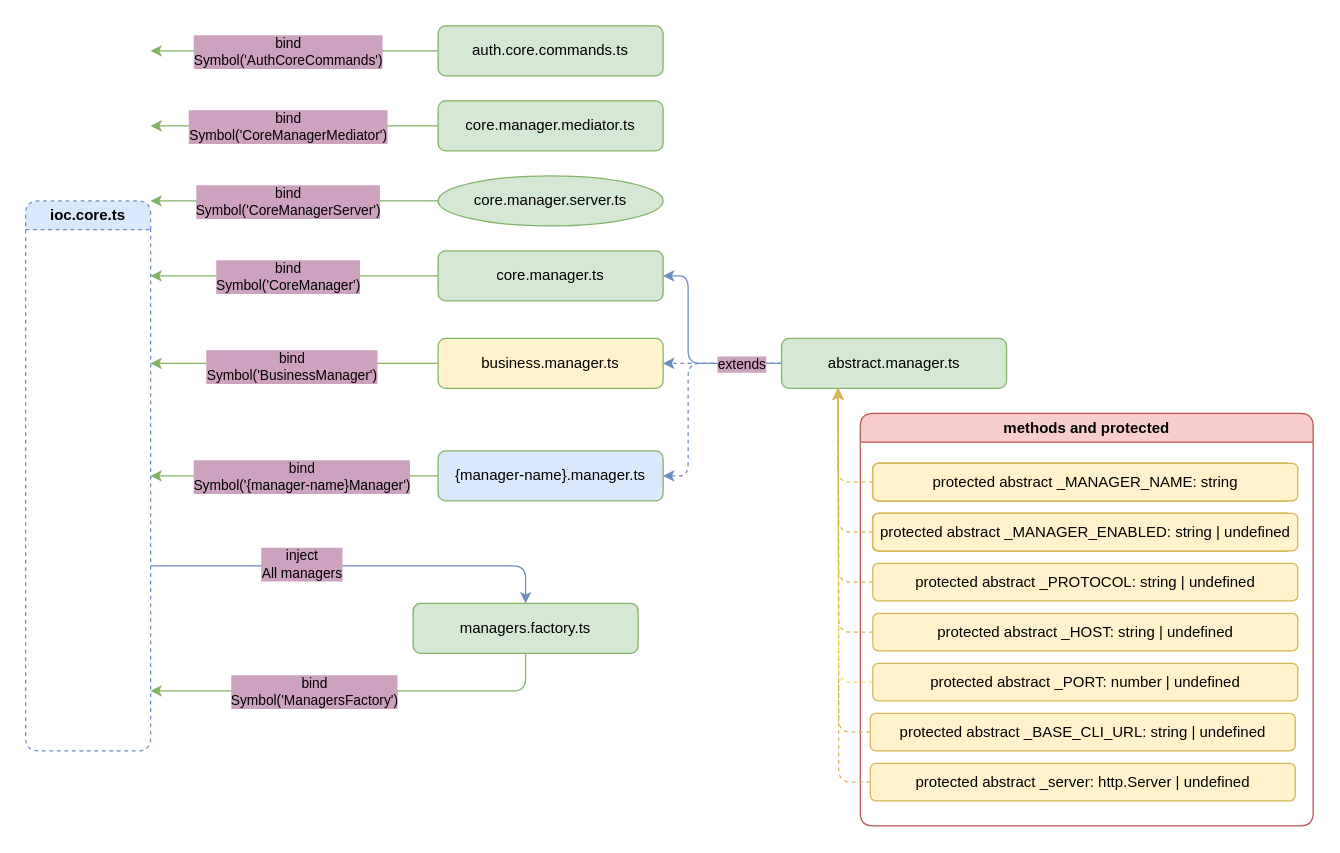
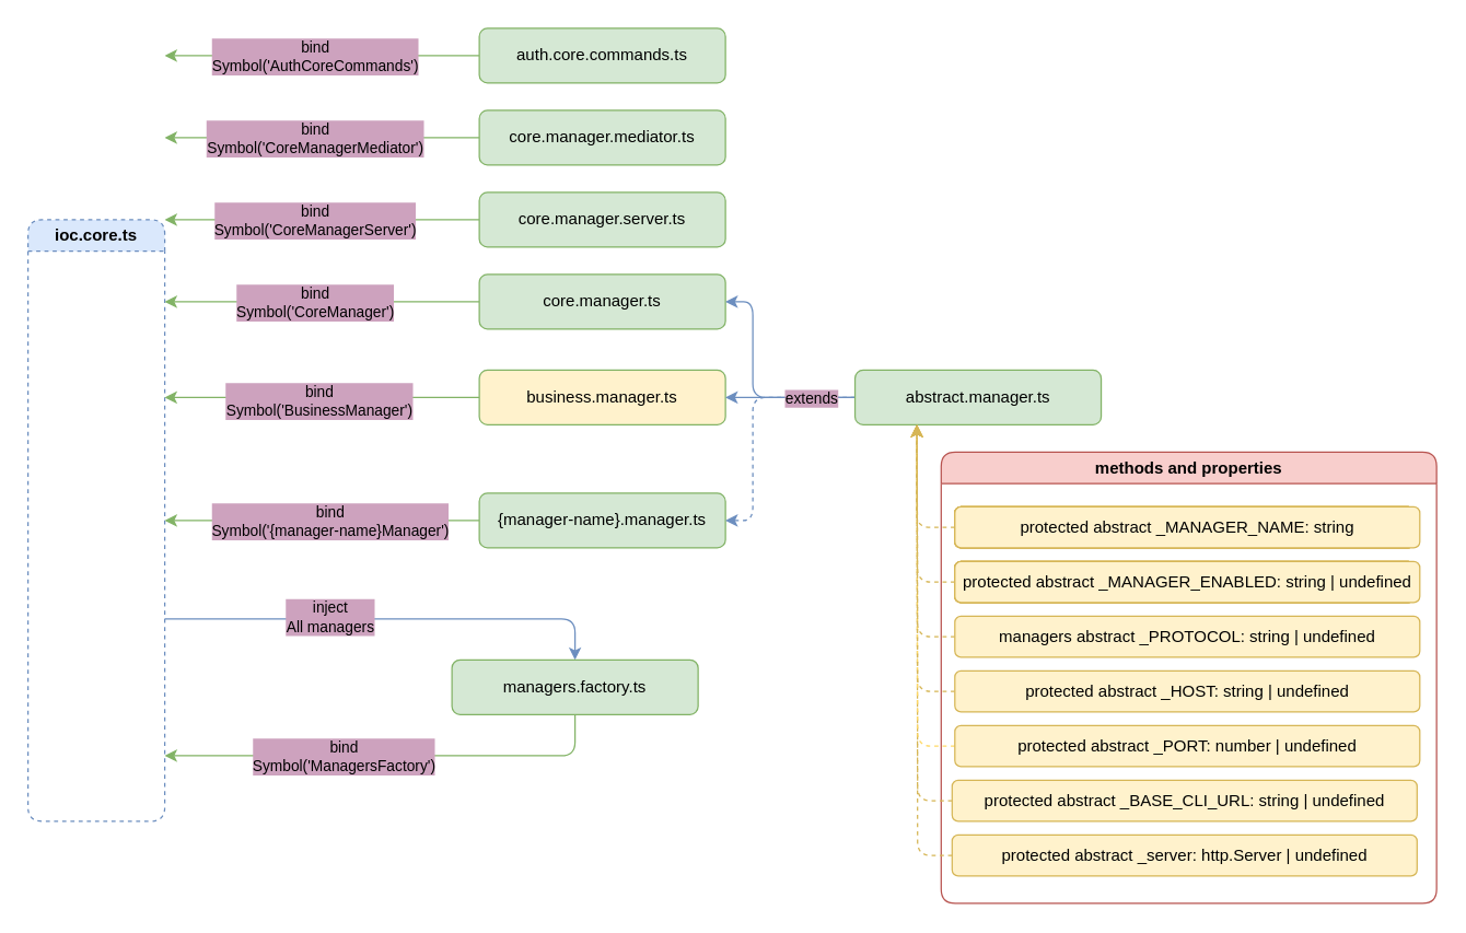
  <mxCell id="0" />
  <mxCell id="1" parent="0" />
  <mxCell id="2" value="ioc.core.ts" style="swimlane;whiteSpace=wrap;html=1;rounded=1;dashed=1;fillColor=#dae8fc;strokeColor=#6c8ebf;" vertex="1" parent="1"><mxGeometry x="20" y="160" width="100" height="440" as="geometry" /></mxCell>
  <mxCell id="3" style="edgeStyle=orthogonalEdgeStyle;rounded=0;orthogonalLoop=1;jettySize=auto;html=1;fillColor=#d5e8d4;strokeColor=#82b366;" edge="1" parent="1" source="5"><mxGeometry relative="1" as="geometry"><mxPoint x="120" y="220" as="targetPoint" /></mxGeometry></mxCell>
  <mxCell id="4" value="bind&lt;br&gt;Symbol('CoreManager')" style="edgeLabel;html=1;align=center;verticalAlign=middle;resizable=0;points=[];labelBackgroundColor=#CDA2BE;" vertex="1" connectable="0" parent="3"><mxGeometry x="-0.066" relative="1" as="geometry"><mxPoint x="-13" as="offset" /></mxGeometry></mxCell>
  <mxCell id="5" value="core.manager.ts" style="rounded=1;whiteSpace=wrap;html=1;fillColor=#d5e8d4;strokeColor=#82b366;" vertex="1" parent="1"><mxGeometry x="350" y="200" width="180" height="40" as="geometry" /></mxCell>
  <mxCell id="6" style="edgeStyle=orthogonalEdgeStyle;rounded=0;orthogonalLoop=1;jettySize=auto;html=1;exitX=0;exitY=0.5;exitDx=0;exitDy=0;fillColor=#d5e8d4;strokeColor=#82b366;" edge="1" parent="1" source="7"><mxGeometry relative="1" as="geometry"><mxPoint x="120" y="290" as="targetPoint" /></mxGeometry></mxCell>
  <mxCell id="7" value="business.manager.ts" style="rounded=1;whiteSpace=wrap;html=1;fillColor=#fff2cc;strokeColor=#82b366;" vertex="1" parent="1"><mxGeometry x="350" y="270" width="180" height="40" as="geometry" /></mxCell>
  <mxCell id="8" style="edgeStyle=orthogonalEdgeStyle;rounded=0;orthogonalLoop=1;jettySize=auto;html=1;fillColor=#d5e8d4;strokeColor=#82b366;" edge="1" parent="1" source="10"><mxGeometry relative="1" as="geometry"><mxPoint x="120" y="380" as="targetPoint" /><Array as="points"><mxPoint x="240" y="380" /><mxPoint x="240" y="380" /></Array></mxGeometry></mxCell>
  <mxCell id="9" value="bind&lt;br&gt;Symbol('{manager-name}Manager')" style="edgeLabel;html=1;align=center;verticalAlign=middle;resizable=0;points=[];labelBackgroundColor=#CDA2BE;" vertex="1" connectable="0" parent="8"><mxGeometry x="0.083" y="-2" relative="1" as="geometry"><mxPoint x="15" y="2" as="offset" /></mxGeometry></mxCell>
- <mxCell id="10" value="{manager-name}.manager.ts" style="rounded=1;whiteSpace=wrap;html=1;fillColor=#dae8fc;strokeColor=#82b366;" vertex="1" parent="1"><mxGeometry x="350" y="360" width="180" height="40" as="geometry" /></mxCell>
+ <mxCell id="10" value="{manager-name}.manager.ts" style="rounded=1;whiteSpace=wrap;html=1;fillColor=#d5e8d4;strokeColor=#82b366;" vertex="1" parent="1"><mxGeometry x="350" y="360" width="180" height="40" as="geometry" /></mxCell>
  <mxCell id="11" value="bind&lt;br&gt;Symbol('BusinessManager')" style="edgeLabel;html=1;align=center;verticalAlign=middle;resizable=0;points=[];labelBackgroundColor=#CDA2BE;" vertex="1" connectable="0" parent="1"><mxGeometry x="229.997" y="210" as="geometry"><mxPoint x="3" y="82" as="offset" /></mxGeometry></mxCell>
  <mxCell id="12" style="edgeStyle=orthogonalEdgeStyle;rounded=1;orthogonalLoop=1;jettySize=auto;html=1;entryX=1;entryY=0.5;entryDx=0;entryDy=0;fillColor=#dae8fc;strokeColor=#6c8ebf;" edge="1" parent="1" source="16" target="5"><mxGeometry relative="1" as="geometry"><Array as="points"><mxPoint x="550" y="290" /><mxPoint x="550" y="220" /></Array></mxGeometry></mxCell>
- <mxCell id="13" style="edgeStyle=orthogonalEdgeStyle;rounded=1;orthogonalLoop=1;jettySize=auto;html=1;entryX=1;entryY=0.5;entryDx=0;entryDy=0;fillColor=#dae8fc;strokeColor=#6c8ebf;dashed=1;" edge="1" parent="1" source="16" target="7"><mxGeometry relative="1" as="geometry" /></mxCell>
+ <mxCell id="13" style="edgeStyle=orthogonalEdgeStyle;rounded=1;orthogonalLoop=1;jettySize=auto;html=1;entryX=1;entryY=0.5;entryDx=0;entryDy=0;fillColor=#dae8fc;strokeColor=#6c8ebf;" edge="1" parent="1" source="16" target="7"><mxGeometry relative="1" as="geometry" /></mxCell>
  <mxCell id="14" style="edgeStyle=orthogonalEdgeStyle;rounded=1;orthogonalLoop=1;jettySize=auto;html=1;entryX=1;entryY=0.5;entryDx=0;entryDy=0;fillColor=#dae8fc;strokeColor=#6c8ebf;dashed=1;" edge="1" parent="1" source="16" target="10"><mxGeometry relative="1" as="geometry"><Array as="points"><mxPoint x="550" y="290" /><mxPoint x="550" y="380" /></Array></mxGeometry></mxCell>
  <mxCell id="15" value="extends" style="edgeLabel;html=1;align=center;verticalAlign=middle;resizable=0;points=[];labelBackgroundColor=#CDA2BE;" vertex="1" connectable="0" parent="14"><mxGeometry x="-0.649" y="2" relative="1" as="geometry"><mxPoint y="-2" as="offset" /></mxGeometry></mxCell>
  <mxCell id="16" value="abstract.manager.ts" style="rounded=1;whiteSpace=wrap;html=1;fillColor=#d5e8d4;strokeColor=#82b366;" vertex="1" parent="1"><mxGeometry x="624.74" y="270" width="180" height="40" as="geometry" /></mxCell>
- <mxCell id="17" value="methods and protected" style="swimlane;whiteSpace=wrap;html=1;fillColor=#f8cecc;strokeColor=#b85450;rounded=1;" vertex="1" parent="1"><mxGeometry x="687.74" y="330" width="362.26" height="330" as="geometry" /></mxCell>
+ <mxCell id="17" value="methods and properties" style="swimlane;whiteSpace=wrap;html=1;fillColor=#f8cecc;strokeColor=#b85450;rounded=1;" vertex="1" parent="1"><mxGeometry x="687.74" y="330" width="362.26" height="330" as="geometry" /></mxCell>
  <mxCell id="18" value="protected abstract _MANAGER_NAME: string" style="rounded=1;whiteSpace=wrap;html=1;fillColor=#fff2cc;strokeColor=#d6b656;" vertex="1" parent="17"><mxGeometry x="10" y="40" width="336" height="30" as="geometry" /></mxCell>
  <mxCell id="19" value="protected abstract _MANAGER_ENABLED: string | undefined" style="rounded=1;whiteSpace=wrap;html=1;fillColor=#fff2cc;strokeColor=#d6b656;" vertex="1" parent="17"><mxGeometry x="10" y="80" width="336" height="30" as="geometry" /></mxCell>
  <mxCell id="20" value="protected abstract _MANAGER_NAME: string" style="rounded=1;whiteSpace=wrap;html=1;fillColor=#fff2cc;strokeColor=#d6b656;" vertex="1" parent="17"><mxGeometry x="10" y="40" width="336" height="30" as="geometry" /></mxCell>
  <mxCell id="21" value="protected abstract _MANAGER_ENABLED: string | undefined" style="rounded=1;whiteSpace=wrap;html=1;fillColor=#fff2cc;strokeColor=#d6b656;" vertex="1" parent="17"><mxGeometry x="10" y="80" width="336" height="30" as="geometry" /></mxCell>
  <mxCell id="22" value="protected abstract _MANAGER_NAME: string" style="rounded=1;whiteSpace=wrap;html=1;fillColor=#fff2cc;strokeColor=#d6b656;" vertex="1" parent="17"><mxGeometry x="10" y="40" width="336" height="30" as="geometry" /></mxCell>
  <mxCell id="23" value="protected abstract _MANAGER_ENABLED: string | undefined" style="rounded=1;whiteSpace=wrap;html=1;fillColor=#fff2cc;strokeColor=#d6b656;" vertex="1" parent="17"><mxGeometry x="10" y="80" width="336" height="30" as="geometry" /></mxCell>
  <mxCell id="24" style="edgeStyle=orthogonalEdgeStyle;rounded=1;orthogonalLoop=1;jettySize=auto;html=1;fillColor=#fff2cc;strokeColor=#d6b656;dashed=1;" edge="1" parent="17" source="25"><mxGeometry relative="1" as="geometry"><mxPoint x="-17.74" y="-20.0" as="targetPoint" /></mxGeometry></mxCell>
  <mxCell id="25" value="protected abstract _server: http.Server | undefined" style="rounded=1;whiteSpace=wrap;html=1;fillColor=#fff2cc;strokeColor=#d6b656;" vertex="1" parent="17"><mxGeometry x="8" y="280" width="340" height="30" as="geometry" /></mxCell>
  <mxCell id="26" style="edgeStyle=orthogonalEdgeStyle;rounded=1;orthogonalLoop=1;jettySize=auto;html=1;fillColor=#fff2cc;strokeColor=#d6b656;dashed=1;" edge="1" parent="17" source="27"><mxGeometry relative="1" as="geometry"><mxPoint x="-17.74" y="-20.0" as="targetPoint" /></mxGeometry></mxCell>
  <mxCell id="27" value="protected abstract _BASE_CLI_URL: string | undefined" style="rounded=1;whiteSpace=wrap;html=1;fillColor=#fff2cc;strokeColor=#d6b656;" vertex="1" parent="17"><mxGeometry x="8" y="240" width="340" height="30" as="geometry" /></mxCell>
  <mxCell id="28" value="protected abstract _MANAGER_ENABLED: string | undefined" style="rounded=1;whiteSpace=wrap;html=1;fillColor=#fff2cc;strokeColor=#d6b656;" vertex="1" parent="17"><mxGeometry x="10" y="80" width="336" height="30" as="geometry" /></mxCell>
  <mxCell id="29" value="protected abstract _MANAGER_NAME: string" style="rounded=1;whiteSpace=wrap;html=1;fillColor=#fff2cc;strokeColor=#d6b656;" vertex="1" parent="17"><mxGeometry x="10" y="40" width="336" height="30" as="geometry" /></mxCell>
  <mxCell id="30" style="edgeStyle=orthogonalEdgeStyle;rounded=1;orthogonalLoop=1;jettySize=auto;html=1;strokeColor=#FFD966;dashed=1;" edge="1" parent="17" source="31"><mxGeometry relative="1" as="geometry"><mxPoint x="-17.74" y="-20.0" as="targetPoint" /></mxGeometry></mxCell>
  <mxCell id="31" value="protected abstract _PORT: number | undefined" style="rounded=1;whiteSpace=wrap;html=1;fillColor=#fff2cc;strokeColor=#d6b656;" vertex="1" parent="17"><mxGeometry x="10" y="200" width="340" height="30" as="geometry" /></mxCell>
  <mxCell id="32" style="edgeStyle=orthogonalEdgeStyle;rounded=1;orthogonalLoop=1;jettySize=auto;html=1;fillColor=#fff2cc;strokeColor=#d6b656;dashed=1;" edge="1" parent="17" source="33"><mxGeometry relative="1" as="geometry"><mxPoint x="-17.74" y="-20.0" as="targetPoint" /></mxGeometry></mxCell>
  <mxCell id="33" value="protected abstract _HOST: string | undefined" style="rounded=1;whiteSpace=wrap;html=1;fillColor=#fff2cc;strokeColor=#d6b656;" vertex="1" parent="17"><mxGeometry x="10" y="160" width="340" height="30" as="geometry" /></mxCell>
  <mxCell id="34" style="edgeStyle=orthogonalEdgeStyle;rounded=1;orthogonalLoop=1;jettySize=auto;html=1;fillColor=#fff2cc;strokeColor=#d6b656;dashed=1;" edge="1" parent="17" source="35"><mxGeometry relative="1" as="geometry"><mxPoint x="-17.74" y="-20.0" as="targetPoint" /></mxGeometry></mxCell>
- <mxCell id="35" value="protected abstract _PROTOCOL: string | undefined" style="rounded=1;whiteSpace=wrap;html=1;fillColor=#fff2cc;strokeColor=#d6b656;" vertex="1" parent="17"><mxGeometry x="10" y="120" width="340" height="30" as="geometry" /></mxCell>
+ <mxCell id="35" value="managers abstract _PROTOCOL: string | undefined" style="rounded=1;whiteSpace=wrap;html=1;fillColor=#fff2cc;strokeColor=#d6b656;" vertex="1" parent="17"><mxGeometry x="10" y="120" width="340" height="30" as="geometry" /></mxCell>
  <mxCell id="36" style="edgeStyle=orthogonalEdgeStyle;rounded=1;orthogonalLoop=1;jettySize=auto;html=1;fillColor=#fff2cc;strokeColor=#d6b656;dashed=1;" edge="1" parent="17" source="37"><mxGeometry relative="1" as="geometry"><mxPoint x="-17.74" y="-20.0" as="targetPoint" /></mxGeometry></mxCell>
  <mxCell id="37" value="protected abstract _MANAGER_ENABLED: string | undefined" style="rounded=1;whiteSpace=wrap;html=1;fillColor=#fff2cc;strokeColor=#d6b656;" vertex="1" parent="17"><mxGeometry x="10" y="80" width="340" height="30" as="geometry" /></mxCell>
  <mxCell id="38" value="protected abstract _MANAGER_NAME: string" style="rounded=1;whiteSpace=wrap;html=1;fillColor=#fff2cc;strokeColor=#d6b656;" vertex="1" parent="17"><mxGeometry x="10" y="40" width="340" height="30" as="geometry" /></mxCell>
  <mxCell id="39" style="edgeStyle=orthogonalEdgeStyle;rounded=1;orthogonalLoop=1;jettySize=auto;html=1;entryX=0.5;entryY=0;entryDx=0;entryDy=0;fillColor=#dae8fc;strokeColor=#6c8ebf;" edge="1" parent="1" target="43"><mxGeometry relative="1" as="geometry"><mxPoint x="120" y="452" as="sourcePoint" /><Array as="points"><mxPoint x="420" y="452" /></Array></mxGeometry></mxCell>
  <mxCell id="40" value="inject&lt;br&gt;All managers" style="edgeLabel;html=1;align=center;verticalAlign=middle;resizable=0;points=[];labelBackgroundColor=#CDA2BE;" vertex="1" connectable="0" parent="39"><mxGeometry x="-0.187" y="2" relative="1" as="geometry"><mxPoint x="-14" as="offset" /></mxGeometry></mxCell>
  <mxCell id="41" style="edgeStyle=orthogonalEdgeStyle;rounded=1;orthogonalLoop=1;jettySize=auto;html=1;exitX=0.5;exitY=1;exitDx=0;exitDy=0;fillColor=#d5e8d4;strokeColor=#82b366;" edge="1" parent="1" source="43"><mxGeometry relative="1" as="geometry"><mxPoint x="120" y="552" as="targetPoint" /><Array as="points"><mxPoint x="420" y="552" /></Array></mxGeometry></mxCell>
  <mxCell id="42" value="bind&lt;br&gt;Symbol('ManagersFactory')" style="edgeLabel;html=1;align=center;verticalAlign=middle;resizable=0;points=[];labelBackgroundColor=#CDA2BE;" vertex="1" connectable="0" parent="41"><mxGeometry x="0.337" y="4" relative="1" as="geometry"><mxPoint x="21" y="-4" as="offset" /></mxGeometry></mxCell>
  <mxCell id="43" value="managers.factory.ts" style="rounded=1;whiteSpace=wrap;html=1;fillColor=#d5e8d4;strokeColor=#82b366;" vertex="1" parent="1"><mxGeometry x="330" y="481.98" width="180" height="40" as="geometry" /></mxCell>
  <mxCell id="44" style="edgeStyle=orthogonalEdgeStyle;rounded=1;orthogonalLoop=1;jettySize=auto;html=1;entryX=0.25;entryY=1;entryDx=0;entryDy=0;exitX=0;exitY=0.5;exitDx=0;exitDy=0;fillColor=#fff2cc;strokeColor=#d6b656;dashed=1;" edge="1" parent="1" source="38" target="16"><mxGeometry relative="1" as="geometry" /></mxCell>
  <mxCell id="45" style="edgeStyle=orthogonalEdgeStyle;rounded=0;orthogonalLoop=1;jettySize=auto;html=1;fillColor=#d5e8d4;strokeColor=#82b366;" edge="1" parent="1" source="47"><mxGeometry relative="1" as="geometry"><mxPoint x="120" y="160" as="targetPoint" /></mxGeometry></mxCell>
  <mxCell id="46" value="bind&lt;br&gt;Symbol('CoreManagerServer')" style="edgeLabel;html=1;align=center;verticalAlign=middle;resizable=0;points=[];labelBackgroundColor=#CDA2BE;" vertex="1" connectable="0" parent="45"><mxGeometry x="-0.066" relative="1" as="geometry"><mxPoint x="-13" as="offset" /></mxGeometry></mxCell>
- <mxCell id="47" value="core.manager.server.ts" style="ellipse;whiteSpace=wrap;html=1;fillColor=#d5e8d4;strokeColor=#82b366;" vertex="1" parent="1"><mxGeometry x="350" y="140" width="180" height="40" as="geometry" /></mxCell>
+ <mxCell id="47" value="core.manager.server.ts" style="rounded=1;whiteSpace=wrap;html=1;fillColor=#d5e8d4;strokeColor=#82b366;" vertex="1" parent="1"><mxGeometry x="350" y="140" width="180" height="40" as="geometry" /></mxCell>
  <mxCell id="48" style="edgeStyle=orthogonalEdgeStyle;rounded=0;orthogonalLoop=1;jettySize=auto;html=1;fillColor=#d5e8d4;strokeColor=#82b366;" edge="1" parent="1" source="50"><mxGeometry relative="1" as="geometry"><mxPoint x="120" y="100" as="targetPoint" /></mxGeometry></mxCell>
  <mxCell id="49" value="bind&lt;br&gt;Symbol('CoreManagerMediator')" style="edgeLabel;html=1;align=center;verticalAlign=middle;resizable=0;points=[];labelBackgroundColor=#CDA2BE;" vertex="1" connectable="0" parent="48"><mxGeometry x="-0.066" relative="1" as="geometry"><mxPoint x="-13" as="offset" /></mxGeometry></mxCell>
  <mxCell id="50" value="core.manager.mediator.ts" style="rounded=1;whiteSpace=wrap;html=1;fillColor=#d5e8d4;strokeColor=#82b366;" vertex="1" parent="1"><mxGeometry x="350" y="80" width="180" height="40" as="geometry" /></mxCell>
  <mxCell id="51" style="edgeStyle=orthogonalEdgeStyle;rounded=0;orthogonalLoop=1;jettySize=auto;html=1;fillColor=#d5e8d4;strokeColor=#82b366;" edge="1" parent="1" source="53"><mxGeometry relative="1" as="geometry"><mxPoint x="120" y="40" as="targetPoint" /></mxGeometry></mxCell>
  <mxCell id="52" value="bind&lt;br&gt;Symbol('AuthCoreCommands')" style="edgeLabel;html=1;align=center;verticalAlign=middle;resizable=0;points=[];labelBackgroundColor=#CDA2BE;" vertex="1" connectable="0" parent="51"><mxGeometry x="-0.066" relative="1" as="geometry"><mxPoint x="-13" as="offset" /></mxGeometry></mxCell>
  <mxCell id="53" value="auth.core.commands.ts" style="rounded=1;whiteSpace=wrap;html=1;fillColor=#d5e8d4;strokeColor=#82b366;" vertex="1" parent="1"><mxGeometry x="350" y="20" width="180" height="40" as="geometry" /></mxCell>
